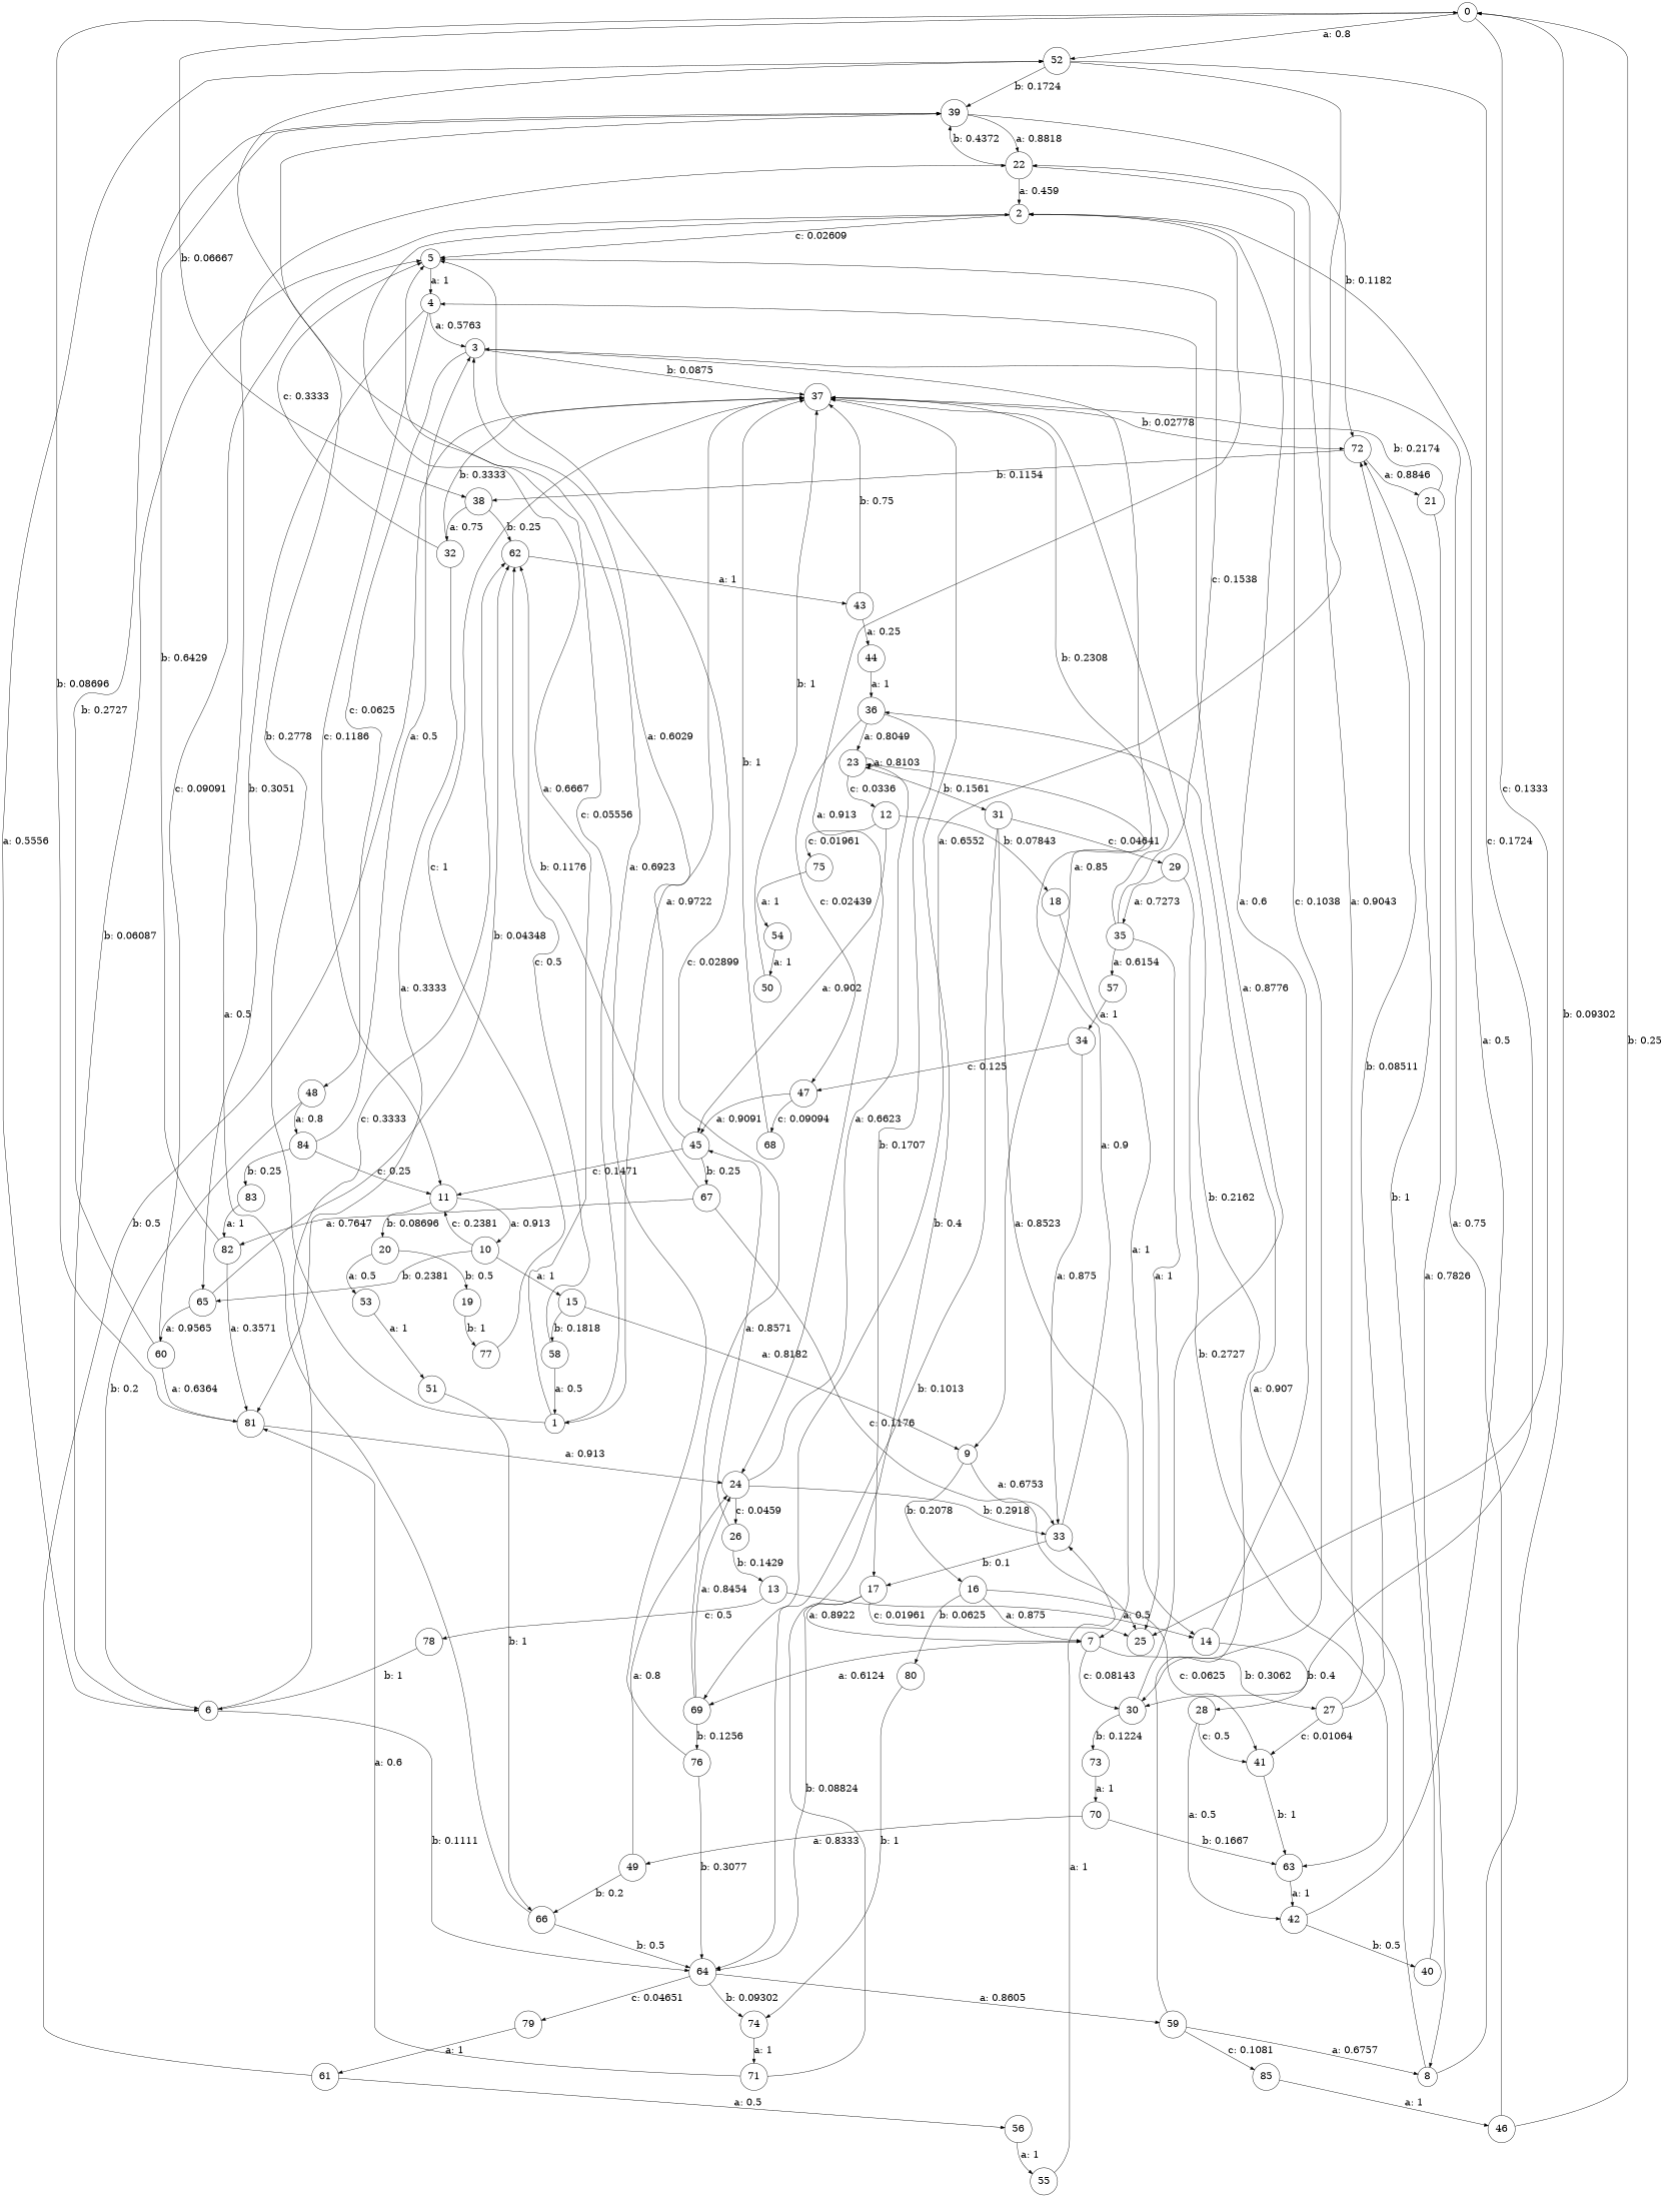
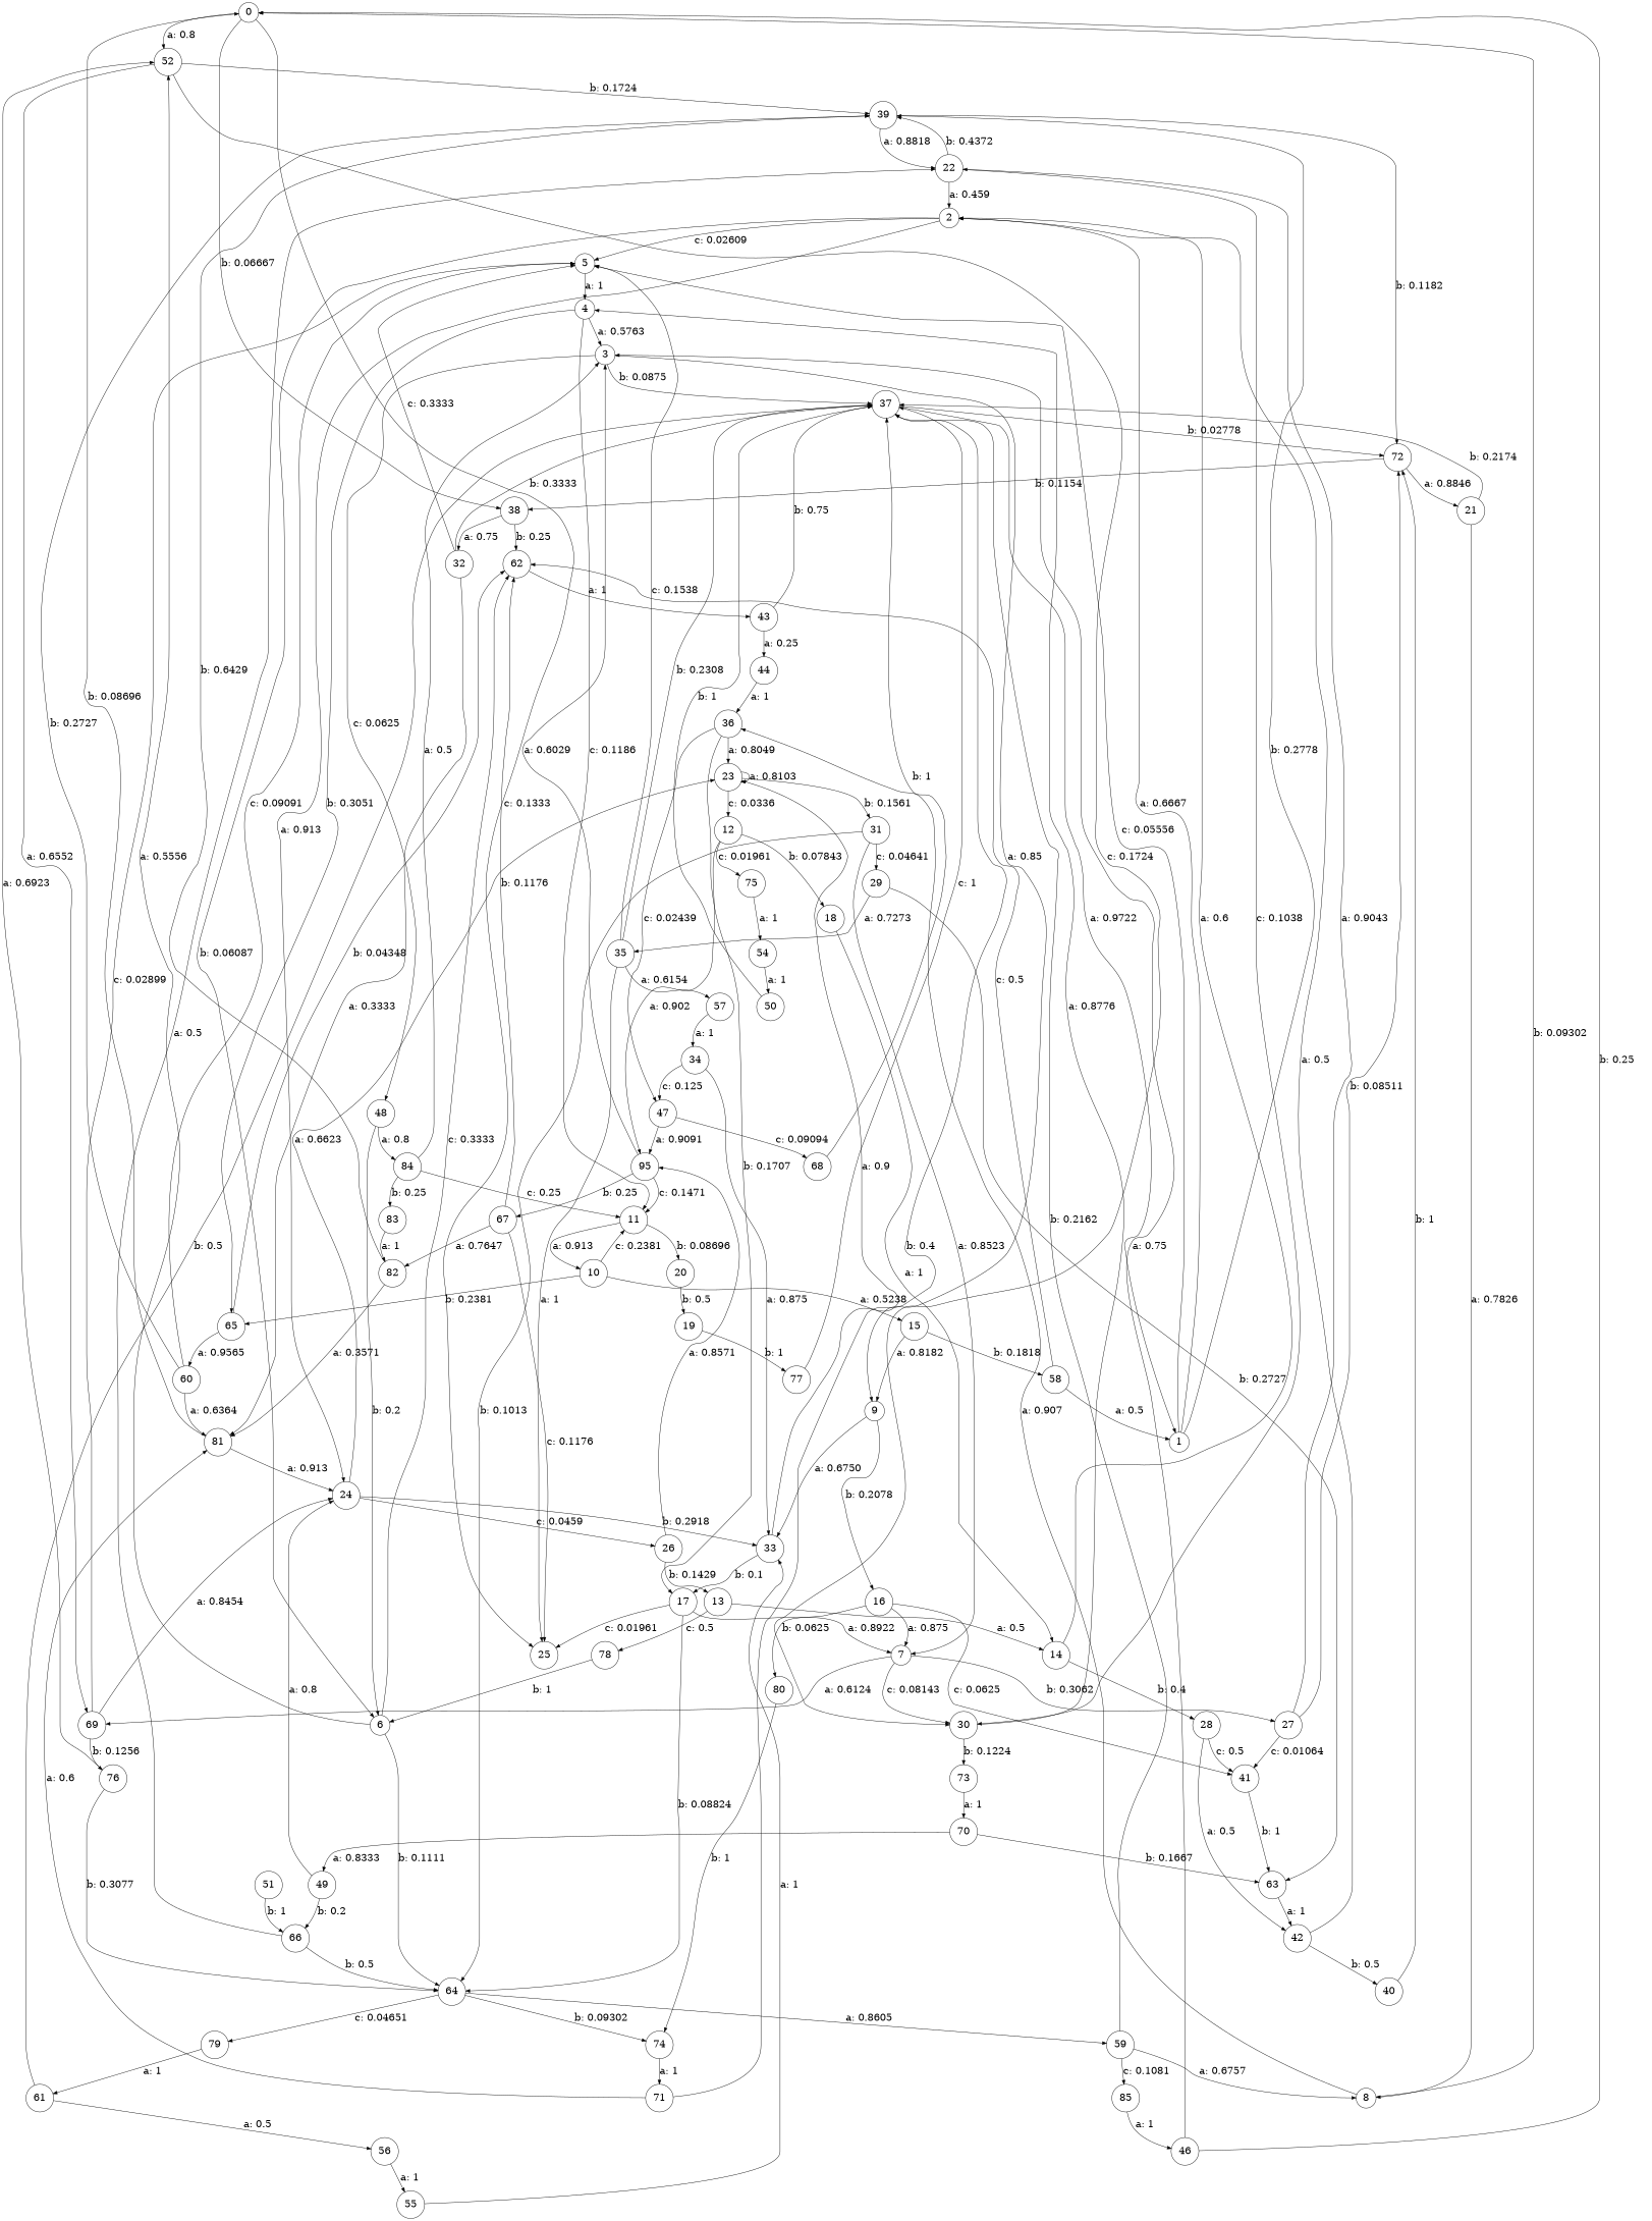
  digraph {
    node [fontsize=24 shape=circle]
    edge [fontsize=24]
    0
    52
    38
    25
    39
    69
    30
    62
    32
    22
    72
    5
    24
    76
    4
    73
    43
    37
    81
    35
    57
    1
    2
    6
    23
    26
    33
    64
    21
    3
    65
    11
    17
    7
    12
    31
-   45
+   45 [label=95]
    13
    59
    74
    79
    9
    48
    16
    84
    41
    80
    47
    68
    83
    60
    10
    20
    15
    19
-   53
    8
    85
    71
    61
    44
    27
    63
    70
    36
    67
    58
    77
    51
    18
    75
    14
    54
    82
    28
    50
    78
    42
    40
    66
    29
    34
    49
    46
    55
    56
    0 -> 52 [label="a: 0.8      "]
    0 -> 38 [label="b: 0.06667  "]
    0 -> 25 [label="c: 0.1333   "]
    52 -> 39 [label="b: 0.1724   "]
    52 -> 69 [label="a: 0.6552   "]
    52 -> 30 [label="c: 0.1724   "]
    38 -> 62 [label="b: 0.25     "]
    38 -> 32 [label="a: 0.75     "]
    39 -> 22 [label="a: 0.8818   "]
    39 -> 72 [label="b: 0.1182   "]
    69 -> 5 [label="c: 0.02899  "]
    69 -> 24 [label="a: 0.8454   "]
    69 -> 76 [label="b: 0.1256   "]
    30 -> 4 [label="a: 0.8776   "]
    30 -> 73 [label="b: 0.1224   "]
    62 -> 43 [label="a: 1        "]
    32 -> 5 [label="c: 0.3333   "]
    32 -> 37 [label="b: 0.3333   "]
    32 -> 81 [label="a: 0.3333   "]
    22 -> 39 [label="b: 0.4372   "]
    22 -> 30 [label="c: 0.1038   "]
    22 -> 2 [label="a: 0.459    "]
    72 -> 38 [label="b: 0.1154   "]
    72 -> 21 [label="a: 0.8846   "]
    5 -> 4 [label="a: 1        "]
    24 -> 23 [label="a: 0.6623   "]
    24 -> 26 [label="c: 0.0459   "]
    24 -> 33 [label="b: 0.2918   "]
    76 -> 52 [label="a: 0.6923   "]
    76 -> 64 [label="b: 0.3077   "]
    4 -> 3 [label="a: 0.5763   "]
    4 -> 65 [label="b: 0.3051   "]
    4 -> 11 [label="c: 0.1186   "]
    73 -> 70 [label="a: 1        "]
    43 -> 37 [label="b: 0.75     "]
    43 -> 44 [label="a: 0.25     "]
    37 -> 72 [label="b: 0.02778  "]
    37 -> 1 [label="a: 0.9722   "]
    81 -> 0 [label="b: 0.08696  "]
    81 -> 24 [label="a: 0.913    "]
    35 -> 25 [label="a: 1        "]
    35 -> 5 [label="c: 0.1538   "]
    35 -> 37 [label="b: 0.2308   "]
    35 -> 57 [label="a: 0.6154   "]
    57 -> 34 [label="a: 1        "]
    1 -> 39 [label="b: 0.2778   "]
    1 -> 5 [label="c: 0.05556  "]
    1 -> 2 [label="a: 0.6667   "]
    2 -> 5 [label="c: 0.02609  "]
    2 -> 24 [label="a: 0.913    "]
    2 -> 6 [label="b: 0.06087  "]
    6 -> 52 [label="a: 0.5556   "]
    6 -> 62 [label="c: 0.3333   "]
    6 -> 64 [label="b: 0.1111   "]
    23 -> 23 [label="a: 0.8103   "]
    23 -> 12 [label="c: 0.0336   "]
    23 -> 31 [label="b: 0.1561   "]
    26 -> 45 [label="a: 0.8571   "]
    26 -> 13 [label="b: 0.1429   "]
    33 -> 23 [label="a: 0.9      "]
    33 -> 17 [label="b: 0.1      "]
    64 -> 59 [label="a: 0.8605   "]
    64 -> 74 [label="b: 0.09302  "]
    64 -> 79 [label="c: 0.04651  "]
    21 -> 37 [label="b: 0.2174   "]
    21 -> 8 [label="a: 0.7826   "]
    3 -> 37 [label="b: 0.0875   "]
    3 -> 9 [label="a: 0.85     "]
    3 -> 48 [label="c: 0.0625   "]
    65 -> 62 [label="b: 0.04348  "]
    65 -> 60 [label="a: 0.9565   "]
    11 -> 10 [label="a: 0.913    "]
    11 -> 20 [label="b: 0.08696  "]
    17 -> 25 [label="c: 0.01961  "]
    17 -> 64 [label="b: 0.08824  "]
    17 -> 7 [label="a: 0.8922   "]
    7 -> 69 [label="a: 0.6124   "]
    7 -> 30 [label="c: 0.08143  "]
    7 -> 27 [label="b: 0.3062   "]
    12 -> 45 [label="a: 0.902    "]
    12 -> 18 [label="b: 0.07843  "]
    12 -> 75 [label="c: 0.01961  "]
    31 -> 64 [label="b: 0.1013   "]
    31 -> 7 [label="a: 0.8523   "]
    31 -> 29 [label="c: 0.04641  "]
    45 -> 3 [label="a: 0.6029   "]
    45 -> 11 [label="c: 0.1471   "]
    45 -> 67 [label="b: 0.25     "]
    13 -> 14 [label="a: 0.5      "]
    13 -> 78 [label="c: 0.5      "]
    59 -> 37 [label="b: 0.2162   "]
    59 -> 8 [label="a: 0.6757   "]
    59 -> 85 [label="c: 0.1081   "]
    74 -> 71 [label="a: 1        "]
    79 -> 61 [label="a: 1        "]
-   9 -> 33 [label="a: 0.6753   "]
+   9 -> 33 [label="a: 0.6750   "]
    9 -> 16 [label="b: 0.2078   "]
    48 -> 6 [label="b: 0.2      "]
    48 -> 84 [label="a: 0.8      "]
    16 -> 7 [label="a: 0.875    "]
    16 -> 41 [label="c: 0.0625   "]
    16 -> 80 [label="b: 0.0625   "]
    84 -> 3 [label="a: 0.5      "]
    84 -> 11 [label="c: 0.25     "]
    84 -> 83 [label="b: 0.25     "]
    41 -> 63 [label="b: 1        "]
    80 -> 74 [label="b: 1        "]
    47 -> 45 [label="a: 0.9091   "]
    47 -> 68 [label="c: 0.09094  "]
    68 -> 37 [label="b: 1        "]
    83 -> 82 [label="a: 1        "]
    60 -> 39 [label="b: 0.2727   "]
    60 -> 5 [label="c: 0.09091  "]
    60 -> 81 [label="a: 0.6364   "]
    10 -> 65 [label="b: 0.2381   "]
    10 -> 11 [label="c: 0.2381   "]
-   10 -> 15 [label="a: 1        "]
+   10 -> 15 [label="a: 0.5238   "]
    20 -> 19 [label="b: 0.5      "]
-   20 -> 53 [label="a: 0.5      "]
    15 -> 9 [label="a: 0.8182   "]
    15 -> 58 [label="b: 0.1818   "]
    19 -> 77 [label="b: 1        "]
-   53 -> 51 [label="a: 1        "]
    8 -> 0 [label="b: 0.09302  "]
    8 -> 36 [label="a: 0.907    "]
    85 -> 46 [label="a: 1        "]
    71 -> 37 [label="b: 0.4      "]
    71 -> 81 [label="a: 0.6      "]
    61 -> 37 [label="b: 0.5      "]
    61 -> 56 [label="a: 0.5      "]
    44 -> 36 [label="a: 1        "]
    27 -> 22 [label="a: 0.9043   "]
    27 -> 72 [label="b: 0.08511  "]
    27 -> 41 [label="c: 0.01064  "]
    63 -> 42 [label="a: 1        "]
    70 -> 63 [label="b: 0.1667   "]
    70 -> 49 [label="a: 0.8333   "]
    36 -> 23 [label="a: 0.8049   "]
    36 -> 17 [label="b: 0.1707   "]
    36 -> 47 [label="c: 0.02439  "]
    67 -> 25 [label="c: 0.1176   "]
    67 -> 62 [label="b: 0.1176   "]
    67 -> 82 [label="a: 0.7647   "]
    58 -> 62 [label="c: 0.5      "]
    58 -> 1 [label="a: 0.5      "]
    77 -> 37 [label="c: 1        "]
    51 -> 66 [label="b: 1        "]
    18 -> 14 [label="a: 1        "]
    75 -> 54 [label="a: 1        "]
    14 -> 2 [label="a: 0.6      "]
    14 -> 28 [label="b: 0.4      "]
    54 -> 50 [label="a: 1        "]
    82 -> 39 [label="b: 0.6429   "]
    82 -> 81 [label="a: 0.3571   "]
    28 -> 41 [label="c: 0.5      "]
    28 -> 42 [label="a: 0.5      "]
    50 -> 37 [label="b: 1        "]
    78 -> 6 [label="b: 1        "]
    42 -> 2 [label="a: 0.5      "]
    42 -> 40 [label="b: 0.5      "]
    40 -> 72 [label="b: 1        "]
    66 -> 22 [label="a: 0.5      "]
    66 -> 64 [label="b: 0.5      "]
    29 -> 35 [label="a: 0.7273   "]
    29 -> 63 [label="b: 0.2727   "]
    34 -> 33 [label="a: 0.875    "]
    34 -> 47 [label="c: 0.125    "]
    49 -> 24 [label="a: 0.8      "]
    49 -> 66 [label="b: 0.2      "]
    46 -> 0 [label="b: 0.25     "]
    46 -> 3 [label="a: 0.75     "]
    55 -> 33 [label="a: 1        "]
    56 -> 55 [label="a: 1        "]
  }
